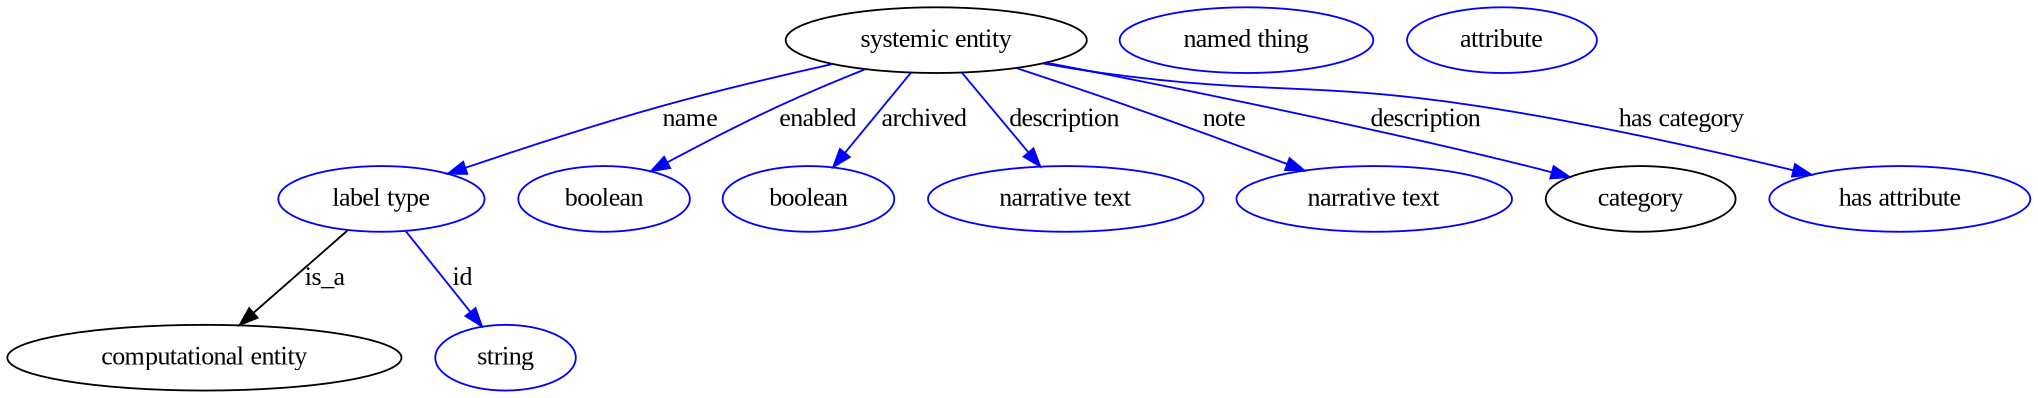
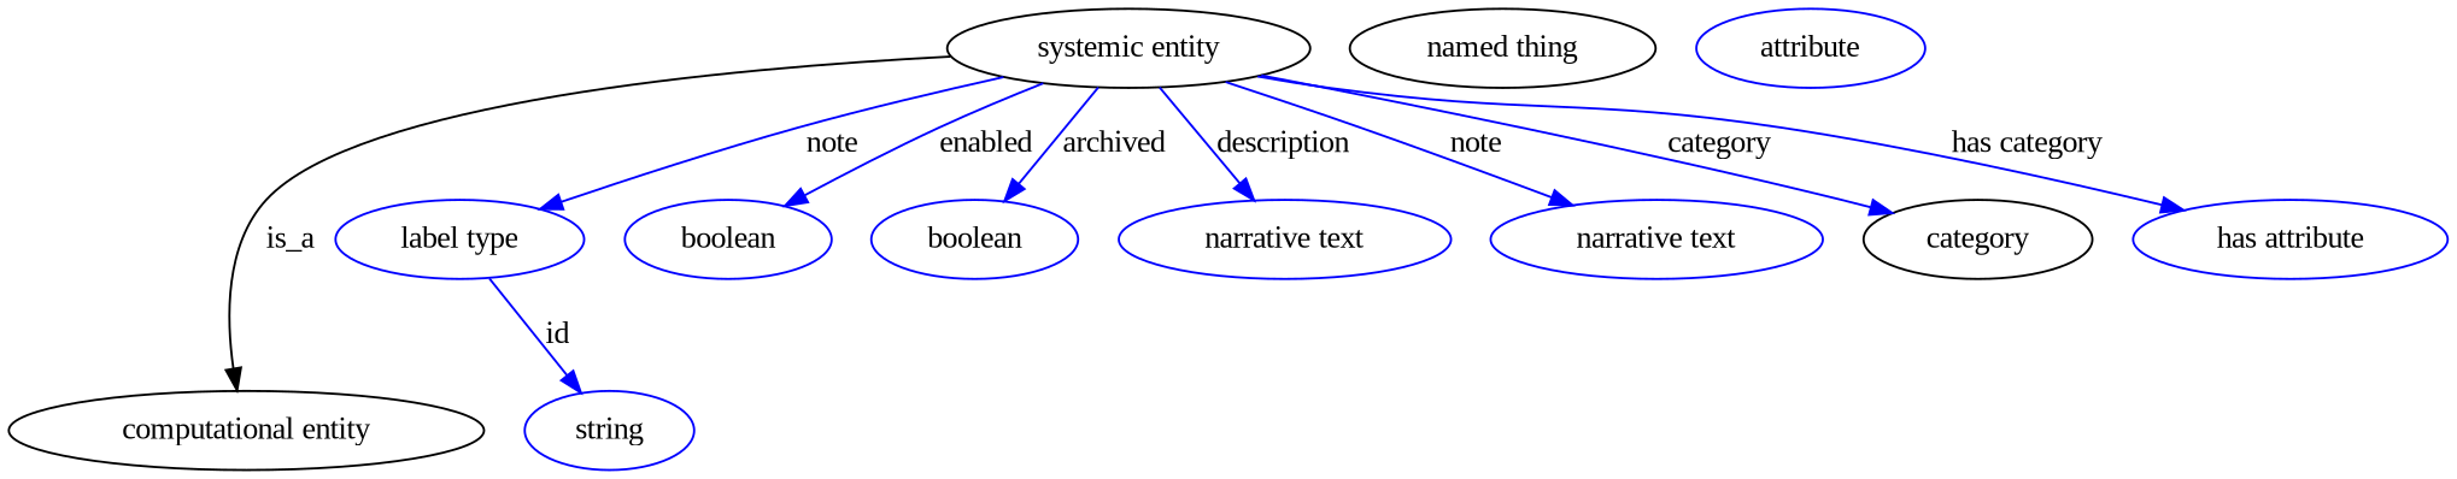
  digraph {
    fontname="Liberation Serif"
    node [fontname="Liberation Serif" color=blue]
    edge [fontname="Liberation Serif" color=blue style=solid]
    n1 [height=0.5 label="systemic entity" width=2.2929 color=""]
    "computational entity" [height=0.5 width=2.997 color=""]
    n3 [height=0.5 label="label type" width=1.5707]
    n4 [height=0.5 label=boolean width=1.2999]
    n5 [height=0.5 label=boolean width=1.2999]
    n6 [height=0.5 label="narrative text" width=2.0943]
    n7 [height=0.5 label="narrative text" width=2.0943]
    category [height=0.5 width=1.4443 color=""]
    "has attribute" [height=0.5 width=1.9859]
    n10 [height=0.5 label=string width=1.0652]
-   n11 [height=0.5 label="named thing" width=1.9318]
+   n11 [color=black height=0.5 label="named thing" width=1.9318]
    n12 [height=0.5 label=attribute width=1.4443]
-   n3 -> "computational entity" [label=is_a color="" style=""]
-   n1 -> n3 [label=name]
+   n1 -> "computational entity" [label=is_a color="" style=""]
+   n1 -> n3 [label=note]
    n1 -> n4 [label=enabled]
    n1 -> n5 [label=archived]
    n1 -> n6 [label=description]
    n1 -> n7 [label=note]
-   n1 -> category [label=description]
+   n1 -> category [label=category]
    n1 -> "has attribute" [label="has category"]
    n3 -> n10 [label=id]
  }
